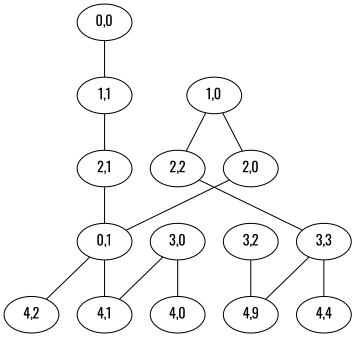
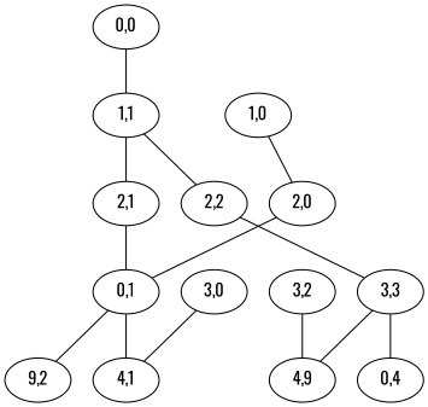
  graph {
    fontname=Oswald
    node [fontname=Oswald]
    edge [fontname=Oswald]
    n1 [label="0,1"]
-   "4\,2"
+   "4\,2" [label="9,2"]
    "4\,1"
    "0\,0"
    "1\,1"
    "2\,1"
    "2\,2"
    "1\,0"
    "2\,0"
    "3\,3"
    n11 [label="4,9"]
    "3\,2"
-   "4\,4"
+   "4\,4" [label="0,4"]
    "3\,0"
-   "4\,0"
    n1 -- "4\,2"
    n1 -- "4\,1"
    "0\,0" -- "1\,1"
    "1\,1" -- "2\,1"
-   "1\,0" -- "2\,2"
+   "1\,1" -- "2\,2"
    "2\,1" -- n1
    "2\,2" -- "3\,3"
    "1\,0" -- "2\,0"
    "2\,0" -- n1
    "3\,3" -- n11
    "3\,3" -- "4\,4"
    "3\,2" -- n11
    "3\,0" -- "4\,1"
-   "3\,0" -- "4\,0"
  }
